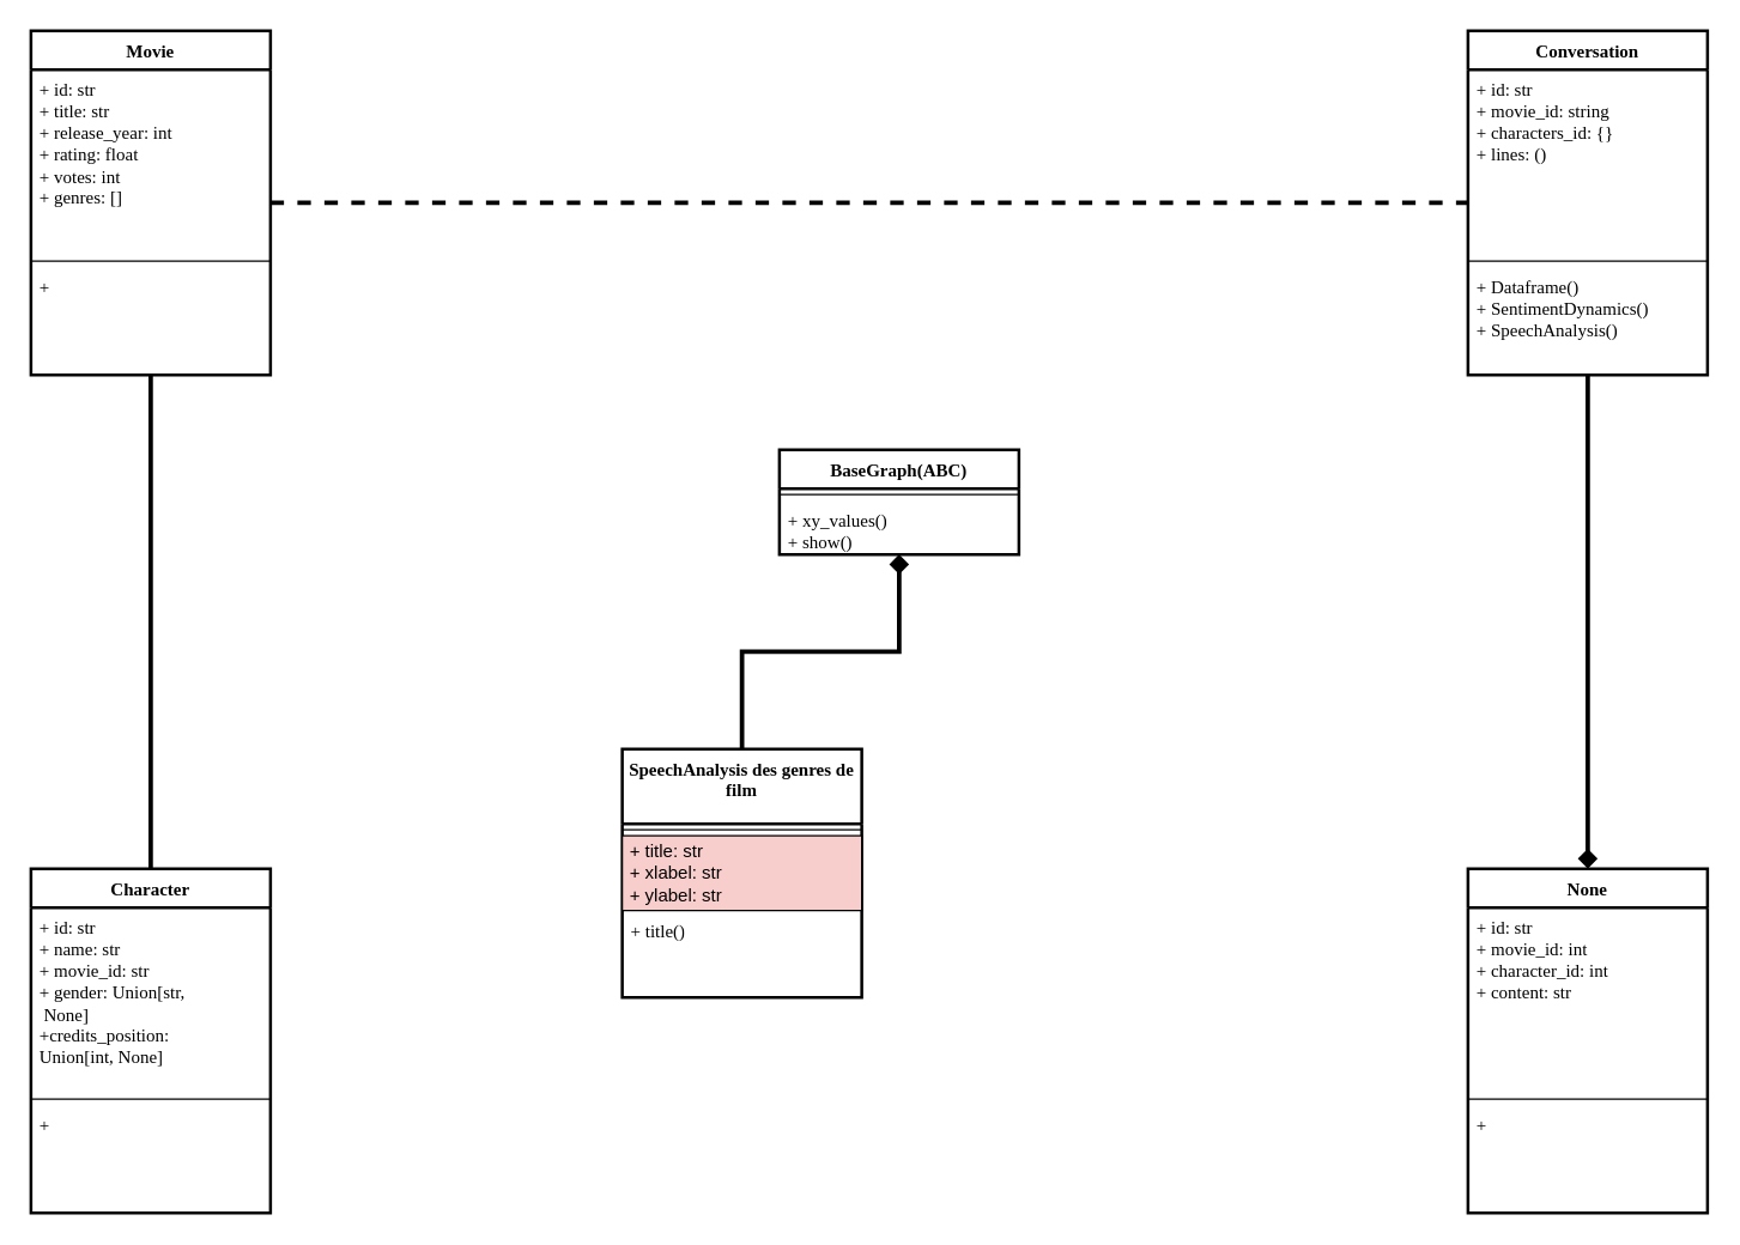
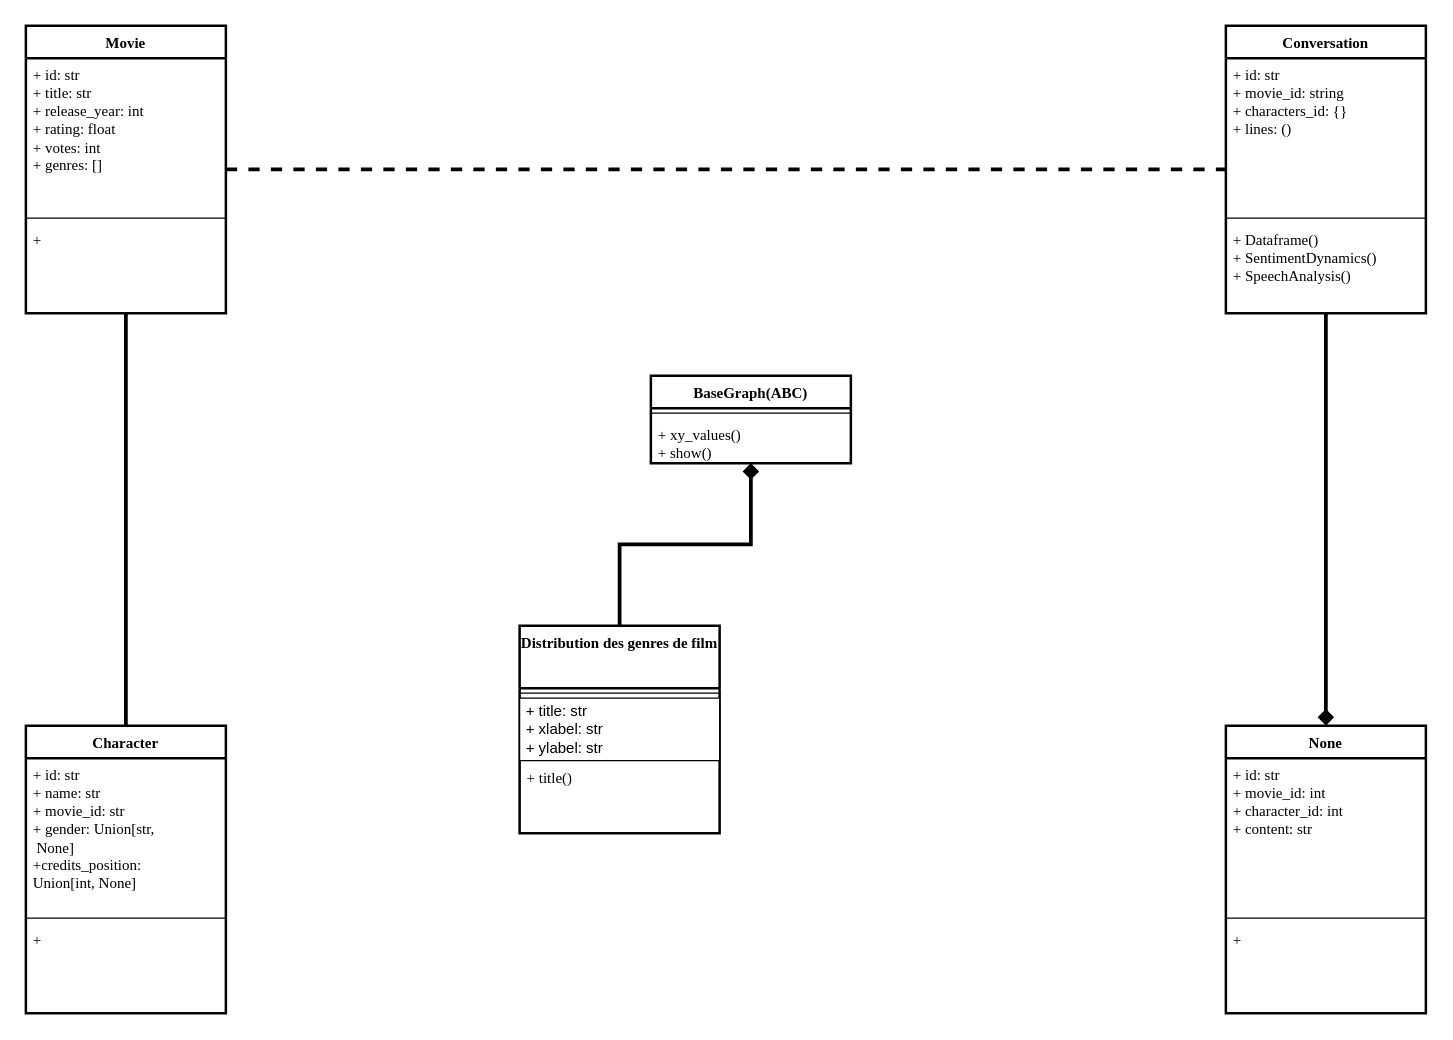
  <mxCell id="0" />
  <mxCell id="1" parent="0" />
  <mxCell id="2" style="edgeStyle=orthogonalEdgeStyle;rounded=0;orthogonalLoop=1;jettySize=auto;html=1;endArrow=none;endFill=0;fontFamily=Verdana;strokeWidth=3;dashed=1;" parent="1" source="3" target="8" edge="1"><mxGeometry relative="1" as="geometry" /></mxCell>
  <mxCell id="3" value="Movie" style="swimlane;fontStyle=1;align=center;verticalAlign=top;childLayout=stackLayout;horizontal=1;startSize=26;horizontalStack=0;resizeParent=1;resizeParentMax=0;resizeLast=0;collapsible=1;marginBottom=0;whiteSpace=wrap;html=1;fontFamily=Verdana;strokeWidth=2;" parent="1" vertex="1"><mxGeometry x="20" y="20" width="160" height="230" as="geometry" /></mxCell>
  <mxCell id="4" value="&lt;div&gt;+ id: str&lt;br&gt;&lt;/div&gt;&lt;div&gt;+ title: str&lt;/div&gt;&lt;div&gt;+ release_year: int&lt;/div&gt;&lt;div&gt;+ rating: float&lt;/div&gt;&lt;div&gt;+ votes: int&lt;/div&gt;&lt;div&gt;+ genres: []&lt;/div&gt;" style="text;strokeColor=none;fillColor=none;align=left;verticalAlign=top;spacingLeft=4;spacingRight=4;overflow=hidden;rotatable=0;points=[[0,0.5],[1,0.5]];portConstraint=eastwest;whiteSpace=wrap;html=1;fontFamily=Verdana;" parent="3" vertex="1"><mxGeometry y="26" width="160" height="124" as="geometry" /></mxCell>
  <mxCell id="5" value="" style="line;strokeWidth=1;fillColor=none;align=left;verticalAlign=middle;spacingTop=-1;spacingLeft=3;spacingRight=3;rotatable=0;labelPosition=right;points=[];portConstraint=eastwest;strokeColor=inherit;fontFamily=Verdana;" parent="3" vertex="1"><mxGeometry y="150" width="160" height="8" as="geometry" /></mxCell>
  <mxCell id="6" value="+&amp;nbsp;" style="text;strokeColor=none;fillColor=none;align=left;verticalAlign=top;spacingLeft=4;spacingRight=4;overflow=hidden;rotatable=0;points=[[0,0.5],[1,0.5]];portConstraint=eastwest;whiteSpace=wrap;html=1;fontFamily=Verdana;" parent="3" vertex="1"><mxGeometry y="158" width="160" height="72" as="geometry" /></mxCell>
  <mxCell id="7" style="edgeStyle=orthogonalEdgeStyle;rounded=0;orthogonalLoop=1;jettySize=auto;html=1;endArrow=diamond;endFill=1;fontFamily=Verdana;strokeWidth=3;" parent="1" source="8" target="12" edge="1"><mxGeometry relative="1" as="geometry" /></mxCell>
  <mxCell id="8" value="Conversation" style="swimlane;fontStyle=1;align=center;verticalAlign=top;childLayout=stackLayout;horizontal=1;startSize=26;horizontalStack=0;resizeParent=1;resizeParentMax=0;resizeLast=0;collapsible=1;marginBottom=0;whiteSpace=wrap;html=1;fontFamily=Verdana;strokeWidth=2;" parent="1" vertex="1"><mxGeometry x="980" y="20" width="160" height="230" as="geometry" /></mxCell>
  <mxCell id="9" value="&lt;div&gt;+ id: str&lt;br&gt;&lt;/div&gt;&lt;div&gt;+ movie_id: string&lt;/div&gt;&lt;div&gt;+ characters_id: {}&lt;/div&gt;&lt;div&gt;+ lines: ()&lt;br&gt;&lt;/div&gt;" style="text;strokeColor=none;fillColor=none;align=left;verticalAlign=top;spacingLeft=4;spacingRight=4;overflow=hidden;rotatable=0;points=[[0,0.5],[1,0.5]];portConstraint=eastwest;whiteSpace=wrap;html=1;fontFamily=Verdana;" parent="8" vertex="1"><mxGeometry y="26" width="160" height="124" as="geometry" /></mxCell>
  <mxCell id="10" value="" style="line;strokeWidth=1;fillColor=none;align=left;verticalAlign=middle;spacingTop=-1;spacingLeft=3;spacingRight=3;rotatable=0;labelPosition=right;points=[];portConstraint=eastwest;strokeColor=inherit;fontFamily=Verdana;" parent="8" vertex="1"><mxGeometry y="150" width="160" height="8" as="geometry" /></mxCell>
  <mxCell id="11" value="&lt;div&gt;&lt;div&gt;+ Dataframe()&lt;/div&gt;&lt;/div&gt;+ SentimentDynamics()&lt;div&gt;+ SpeechAnalysis()&lt;br&gt;&lt;/div&gt;" style="text;strokeColor=none;fillColor=none;align=left;verticalAlign=top;spacingLeft=4;spacingRight=4;overflow=hidden;rotatable=0;points=[[0,0.5],[1,0.5]];portConstraint=eastwest;whiteSpace=wrap;html=1;fontFamily=Verdana;" parent="8" vertex="1"><mxGeometry y="158" width="160" height="72" as="geometry" /></mxCell>
  <mxCell id="12" value="None" style="swimlane;fontStyle=1;align=center;verticalAlign=top;childLayout=stackLayout;horizontal=1;startSize=26;horizontalStack=0;resizeParent=1;resizeParentMax=0;resizeLast=0;collapsible=1;marginBottom=0;whiteSpace=wrap;html=1;fontFamily=Verdana;strokeWidth=2;" parent="1" vertex="1"><mxGeometry x="980" y="580" width="160" height="230" as="geometry" /></mxCell>
  <mxCell id="13" value="&lt;div&gt;+ id: str&lt;br&gt;&lt;/div&gt;&lt;div&gt;+ movie_id: int&lt;/div&gt;&lt;div&gt;+ character_id: int&lt;/div&gt;&lt;div&gt;+ content: str&lt;/div&gt;" style="text;strokeColor=none;fillColor=none;align=left;verticalAlign=top;spacingLeft=4;spacingRight=4;overflow=hidden;rotatable=0;points=[[0,0.5],[1,0.5]];portConstraint=eastwest;whiteSpace=wrap;html=1;fontFamily=Verdana;strokeWidth=2;" parent="12" vertex="1"><mxGeometry y="26" width="160" height="124" as="geometry" /></mxCell>
  <mxCell id="14" value="" style="line;strokeWidth=1;fillColor=none;align=left;verticalAlign=middle;spacingTop=-1;spacingLeft=3;spacingRight=3;rotatable=0;labelPosition=right;points=[];portConstraint=eastwest;strokeColor=inherit;fontFamily=Verdana;" parent="12" vertex="1"><mxGeometry y="150" width="160" height="8" as="geometry" /></mxCell>
  <mxCell id="15" value="+&amp;nbsp;" style="text;strokeColor=none;fillColor=none;align=left;verticalAlign=top;spacingLeft=4;spacingRight=4;overflow=hidden;rotatable=0;points=[[0,0.5],[1,0.5]];portConstraint=eastwest;whiteSpace=wrap;html=1;fontFamily=Verdana;" parent="12" vertex="1"><mxGeometry y="158" width="160" height="72" as="geometry" /></mxCell>
  <mxCell id="16" style="edgeStyle=orthogonalEdgeStyle;rounded=0;orthogonalLoop=1;jettySize=auto;html=1;endArrow=none;endFill=0;fontFamily=Verdana;strokeWidth=3;" parent="1" source="17" target="3" edge="1"><mxGeometry relative="1" as="geometry" /></mxCell>
  <mxCell id="17" value="Character" style="swimlane;fontStyle=1;align=center;verticalAlign=top;childLayout=stackLayout;horizontal=1;startSize=26;horizontalStack=0;resizeParent=1;resizeParentMax=0;resizeLast=0;collapsible=1;marginBottom=0;whiteSpace=wrap;html=1;fontFamily=Verdana;strokeWidth=2;" parent="1" vertex="1"><mxGeometry x="20" y="580" width="160" height="230" as="geometry" /></mxCell>
  <mxCell id="18" value="&lt;div&gt;+ id: str&lt;br&gt;&lt;/div&gt;&lt;div&gt;+ name: str&lt;/div&gt;&lt;div&gt;+ movie_id: str&lt;/div&gt;&lt;div&gt;+ gender: Union[str,&lt;/div&gt;&lt;div&gt;&amp;nbsp;None]&lt;/div&gt;&lt;div&gt;+credits_position:&amp;nbsp;&lt;/div&gt;&lt;div&gt;&lt;span style=&quot;background-color: initial;&quot;&gt;Union[int, None]&lt;/span&gt;&lt;/div&gt;" style="text;strokeColor=none;fillColor=none;align=left;verticalAlign=top;spacingLeft=4;spacingRight=4;overflow=hidden;rotatable=0;points=[[0,0.5],[1,0.5]];portConstraint=eastwest;whiteSpace=wrap;html=1;fontFamily=Verdana;" parent="17" vertex="1"><mxGeometry y="26" width="160" height="124" as="geometry" /></mxCell>
  <mxCell id="19" value="" style="line;strokeWidth=1;fillColor=none;align=left;verticalAlign=middle;spacingTop=-1;spacingLeft=3;spacingRight=3;rotatable=0;labelPosition=right;points=[];portConstraint=eastwest;strokeColor=inherit;fontFamily=Verdana;" parent="17" vertex="1"><mxGeometry y="150" width="160" height="8" as="geometry" /></mxCell>
  <mxCell id="20" value="+&amp;nbsp;" style="text;strokeColor=none;fillColor=none;align=left;verticalAlign=top;spacingLeft=4;spacingRight=4;overflow=hidden;rotatable=0;points=[[0,0.5],[1,0.5]];portConstraint=eastwest;whiteSpace=wrap;html=1;fontFamily=Verdana;" parent="17" vertex="1"><mxGeometry y="158" width="160" height="72" as="geometry" /></mxCell>
  <mxCell id="21" value="BaseGraph(ABC)" style="swimlane;fontStyle=1;align=center;verticalAlign=top;childLayout=stackLayout;horizontal=1;startSize=26;horizontalStack=0;resizeParent=1;resizeParentMax=0;resizeLast=0;collapsible=1;marginBottom=0;whiteSpace=wrap;html=1;fontFamily=Verdana;strokeWidth=2;" parent="1" vertex="1"><mxGeometry x="520" y="300" width="160" height="70" as="geometry" /></mxCell>
  <mxCell id="22" value="" style="line;strokeWidth=1;fillColor=none;align=left;verticalAlign=middle;spacingTop=-1;spacingLeft=3;spacingRight=3;rotatable=0;labelPosition=right;points=[];portConstraint=eastwest;strokeColor=inherit;fontFamily=Verdana;" parent="21" vertex="1"><mxGeometry y="26" width="160" height="8" as="geometry" /></mxCell>
  <mxCell id="23" value="+ xy_values()&lt;div&gt;+ show()&lt;/div&gt;" style="text;strokeColor=none;fillColor=none;align=left;verticalAlign=top;spacingLeft=4;spacingRight=4;overflow=hidden;rotatable=0;points=[[0,0.5],[1,0.5]];portConstraint=eastwest;whiteSpace=wrap;html=1;fontFamily=Verdana;" parent="21" vertex="1"><mxGeometry y="34" width="160" height="36" as="geometry" /></mxCell>
  <mxCell id="24" style="edgeStyle=orthogonalEdgeStyle;rounded=0;orthogonalLoop=1;jettySize=auto;html=1;endArrow=diamond;endFill=1;fontFamily=Verdana;strokeWidth=3;" parent="1" source="25" target="21" edge="1"><mxGeometry relative="1" as="geometry" /></mxCell>
- <mxCell id="25" value="SpeechAnalysis des genres de film" style="swimlane;fontStyle=1;align=center;verticalAlign=top;childLayout=stackLayout;horizontal=1;startSize=50;horizontalStack=0;resizeParent=1;resizeParentMax=0;resizeLast=0;collapsible=1;marginBottom=0;whiteSpace=wrap;html=1;fontFamily=Verdana;strokeWidth=2;" parent="1" vertex="1"><mxGeometry x="415" y="500" width="160" height="166" as="geometry" /></mxCell>
+ <mxCell id="25" value="Distribution des genres de film" style="swimlane;fontStyle=1;align=center;verticalAlign=top;childLayout=stackLayout;horizontal=1;startSize=50;horizontalStack=0;resizeParent=1;resizeParentMax=0;resizeLast=0;collapsible=1;marginBottom=0;whiteSpace=wrap;html=1;fontFamily=Verdana;strokeWidth=2;" parent="1" vertex="1"><mxGeometry x="415" y="500" width="160" height="166" as="geometry" /></mxCell>
  <mxCell id="26" value="" style="line;strokeWidth=1;fillColor=none;align=left;verticalAlign=middle;spacingTop=-1;spacingLeft=3;spacingRight=3;rotatable=0;labelPosition=right;points=[];portConstraint=eastwest;strokeColor=inherit;fontFamily=Verdana;" parent="25" vertex="1"><mxGeometry y="50" width="160" height="8" as="geometry" /></mxCell>
- <mxCell id="27" value="&amp;nbsp;+ title: str&lt;div&gt;&amp;nbsp;+ xlabel: str&lt;br&gt;&amp;nbsp;+ ylabel: str&lt;/div&gt;" style="html=1;whiteSpace=wrap;align=left;fillColor=#f8cecc;" vertex="1" parent="25"><mxGeometry y="58" width="160" height="50" as="geometry" /></mxCell>
+ <mxCell id="27" value="&amp;nbsp;+ title: str&lt;div&gt;&amp;nbsp;+ xlabel: str&lt;br&gt;&amp;nbsp;+ ylabel: str&lt;/div&gt;" style="html=1;whiteSpace=wrap;align=left;" vertex="1" parent="25"><mxGeometry y="58" width="160" height="50" as="geometry" /></mxCell>
  <mxCell id="28" value="+ title()" style="text;strokeColor=none;fillColor=none;align=left;verticalAlign=top;spacingLeft=4;spacingRight=4;overflow=hidden;rotatable=0;points=[[0,0.5],[1,0.5]];portConstraint=eastwest;whiteSpace=wrap;html=1;fontFamily=Verdana;" parent="25" vertex="1"><mxGeometry y="108" width="160" height="58" as="geometry" /></mxCell>
